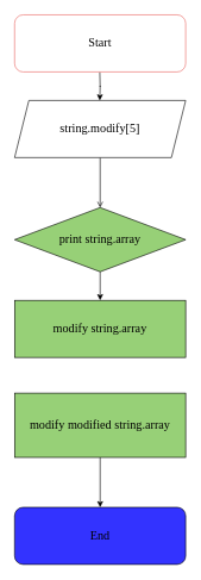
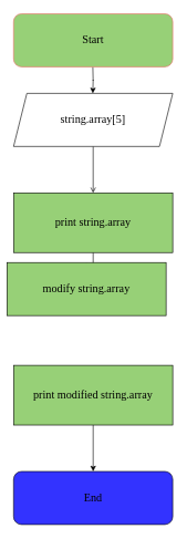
  <mxCell id="0" />
  <mxCell id="1" parent="0" />
  <mxCell id="2" style="edgeStyle=orthogonalEdgeStyle;rounded=0;orthogonalLoop=1;jettySize=auto;html=1;exitX=0.5;exitY=1;exitDx=0;exitDy=0;entryX=0.5;entryY=0;entryDx=0;entryDy=0;" parent="1" edge="1"><mxGeometry relative="1" as="geometry"><mxPoint x="139.5" y="140" as="targetPoint" /><mxPoint x="139.5" y="100" as="sourcePoint" /></mxGeometry></mxCell>
  <mxCell id="3" style="edgeStyle=orthogonalEdgeStyle;rounded=0;orthogonalLoop=1;jettySize=auto;html=1;entryX=0.5;entryY=0;entryDx=0;entryDy=0;endArrow=open;" parent="1" source="4" target="6" edge="1"><mxGeometry relative="1" as="geometry" /></mxCell>
- <mxCell id="4" value="string.modify[5]" style="shape=parallelogram;perimeter=parallelogramPerimeter;whiteSpace=wrap;html=1;fixedSize=1;fontSize=17;fontFamily=Times New Roman;" parent="1" vertex="1"><mxGeometry x="20" y="140" width="240" height="80" as="geometry" /></mxCell>
+ <mxCell id="4" value="string.array[5]" style="shape=parallelogram;perimeter=parallelogramPerimeter;whiteSpace=wrap;html=1;fixedSize=1;fontSize=17;fontFamily=Times New Roman;" parent="1" vertex="1"><mxGeometry x="20" y="140" width="240" height="80" as="geometry" /></mxCell>
  <mxCell id="5" style="edgeStyle=orthogonalEdgeStyle;rounded=0;orthogonalLoop=1;jettySize=auto;html=1;entryX=0.5;entryY=0;entryDx=0;entryDy=0;fontFamily=Times New Roman;" edge="1" parent="1" source="6" target="9"><mxGeometry relative="1" as="geometry" /></mxCell>
- <mxCell id="6" value="print string.array" style="rhombus;whiteSpace=wrap;html=1;fontFamily=Times New Roman;fontSize=17;fillColor=#97D077;" parent="1" vertex="1"><mxGeometry x="20" y="290" width="240" height="90" as="geometry" /></mxCell>
- <mxCell id="7" value="Start" style="rounded=1;whiteSpace=wrap;html=1;fontSize=17;fontFamily=Times New Roman;strokeColor=#EA6B66;" parent="1" vertex="1"><mxGeometry x="20" y="20" width="240" height="80" as="geometry" /></mxCell>
+ <mxCell id="6" value="print string.array" style="rounded=0;whiteSpace=wrap;html=1;fontFamily=Times New Roman;fontSize=17;fillColor=#97D077;" parent="1" vertex="1"><mxGeometry x="20" y="290" width="240" height="90" as="geometry" /></mxCell>
+ <mxCell id="7" value="Start" style="rounded=1;whiteSpace=wrap;html=1;fontSize=17;fontFamily=Times New Roman;strokeColor=#EA6B66;fillColor=#97d077;" parent="1" vertex="1"><mxGeometry x="20" y="20" width="240" height="80" as="geometry" /></mxCell>
  <mxCell id="8" value="End" style="rounded=1;whiteSpace=wrap;html=1;fontSize=17;fontFamily=Times New Roman;strokeColor=#000000;fillColor=#3333FF;" parent="1" vertex="1"><mxGeometry x="20" y="710" width="240" height="80" as="geometry" /></mxCell>
- <mxCell id="9" value="modify string.array" style="rounded=0;whiteSpace=wrap;html=1;fillColor=#97D077;fontSize=17;fontFamily=Times New Roman;" parent="1" vertex="1"><mxGeometry x="20" y="420" width="240" height="80" as="geometry" /></mxCell>
+ <mxCell id="9" value="modify string.array" style="rounded=0;whiteSpace=wrap;html=1;fillColor=#97D077;fontSize=17;fontFamily=Times New Roman;" parent="1" vertex="1"><mxGeometry x="10" y="395" width="240" height="80" as="geometry" /></mxCell>
  <mxCell id="10" style="edgeStyle=orthogonalEdgeStyle;rounded=0;orthogonalLoop=1;jettySize=auto;html=1;fontFamily=Times New Roman;" edge="1" parent="1" source="11"><mxGeometry relative="1" as="geometry"><mxPoint x="140" y="710" as="targetPoint" /></mxGeometry></mxCell>
- <mxCell id="11" value="modify modified string.array" style="rounded=0;whiteSpace=wrap;html=1;fontSize=17;fillColor=#97D077;fontFamily=Times New Roman;" parent="1" vertex="1"><mxGeometry x="20" y="550" width="240" height="90" as="geometry" /></mxCell>
+ <mxCell id="11" value="print modified string.array" style="rounded=0;whiteSpace=wrap;html=1;fontSize=17;fillColor=#97D077;fontFamily=Times New Roman;" parent="1" vertex="1"><mxGeometry x="20" y="550" width="240" height="90" as="geometry" /></mxCell>
